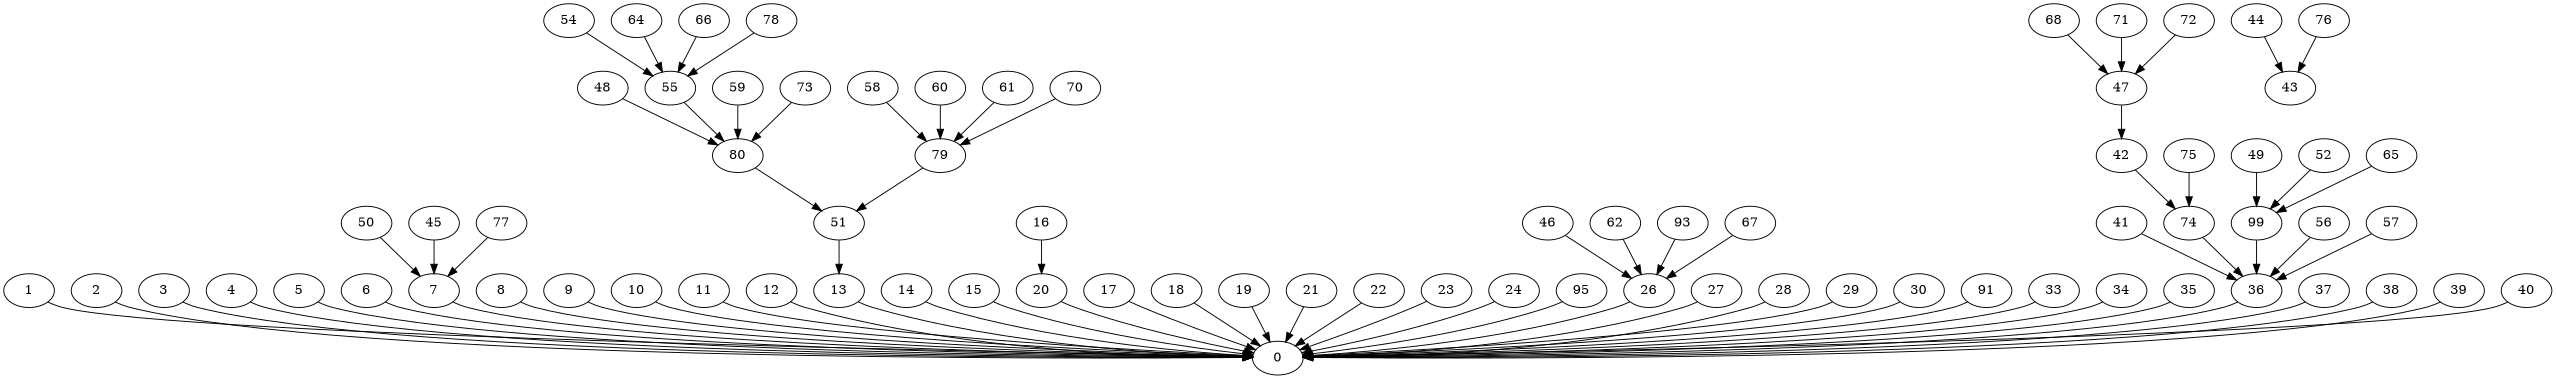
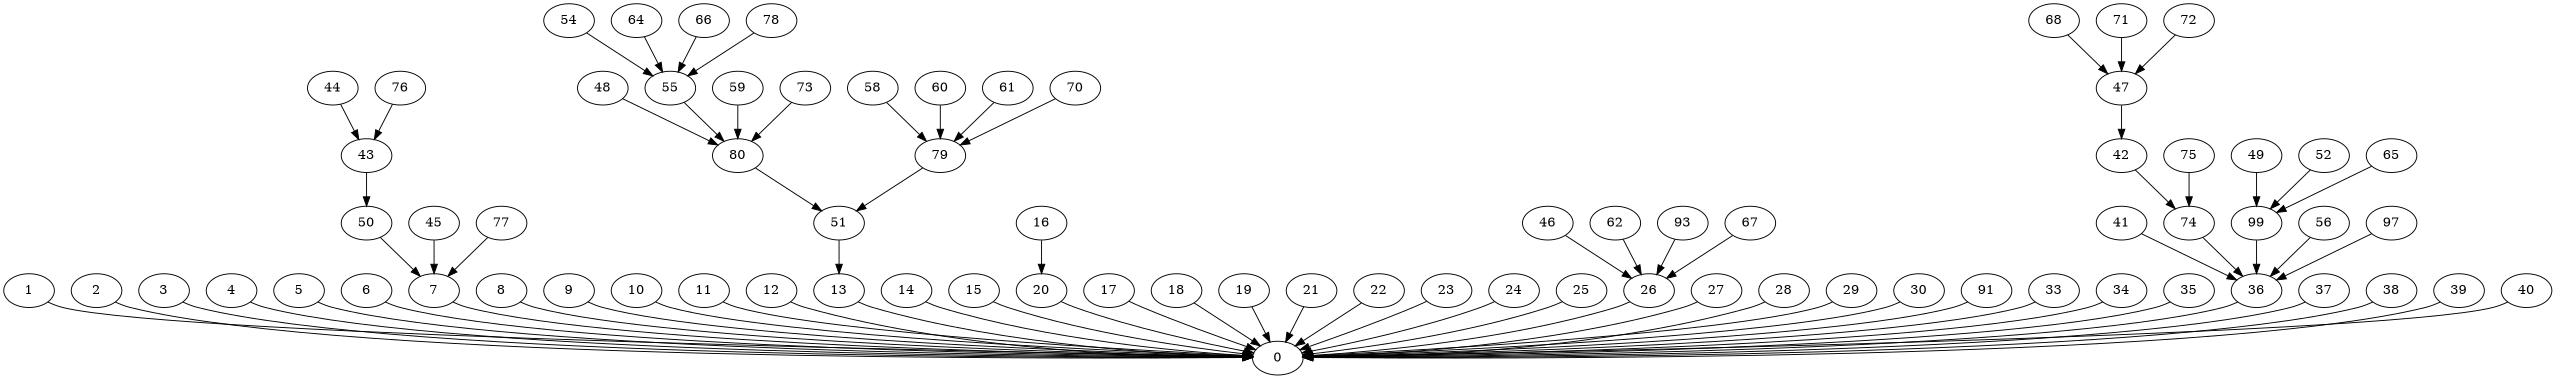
  digraph {
    1
    0
    2
    3
    4
    5
    6
    7
    8
    9
    10
    11
    12
    13
    14
    15
    16
    20
    17
    18
    19
    21
    22
    23
    24
-   25 [label=95]
+   25
    26
    27
    28
    29
    30
    n32 [label=91]
    33
    34
    35
    36
    37
    38
    39
    40
    41
    42
    74
    43
    50
    44
    45
    46
    47
    48
    80
    51
    n53 [label=99]
    49
    52
    54
    55
    56
-   57
+   57 [label=97]
    58
    79
    59
    60
    61
    62
    n66 [label=93]
    64
    65
    66
    67
    68
    70
    71
    72
    73
    75
    76
    77
    78
    1 -> 0
    2 -> 0
    3 -> 0
    4 -> 0
    5 -> 0
    6 -> 0
    7 -> 0
    8 -> 0
    9 -> 0
    10 -> 0
    11 -> 0
    12 -> 0
    13 -> 0
    14 -> 0
    15 -> 0
    16 -> 20
    20 -> 0
    17 -> 0
    18 -> 0
    19 -> 0
    21 -> 0
    22 -> 0
    23 -> 0
    24 -> 0
    25 -> 0
    26 -> 0
    27 -> 0
    28 -> 0
    29 -> 0
    30 -> 0
    n32 -> 0
    33 -> 0
    34 -> 0
    35 -> 0
    36 -> 0
    37 -> 0
    38 -> 0
    39 -> 0
    40 -> 0
    41 -> 36
    42 -> 74
    74 -> 36
+   43 -> 50
    50 -> 7
    44 -> 43
    45 -> 7
    46 -> 26
    47 -> 42
    48 -> 80
    80 -> 51
    51 -> 13
    n53 -> 36
    49 -> n53
    52 -> n53
    54 -> 55
    55 -> 80
    56 -> 36
    57 -> 36
    58 -> 79
    79 -> 51
    59 -> 80
    60 -> 79
    61 -> 79
    62 -> 26
    n66 -> 26
    64 -> 55
    65 -> n53
    66 -> 55
    67 -> 26
    68 -> 47
    70 -> 79
    71 -> 47
    72 -> 47
    73 -> 80
    75 -> 74
    76 -> 43
    77 -> 7
    78 -> 55
  }
